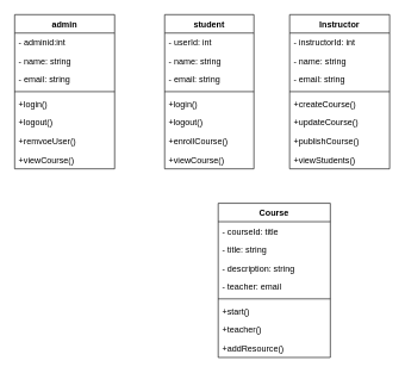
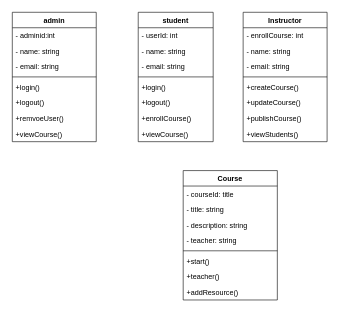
  <mxCell id="0" />
  <mxCell id="1" parent="0" />
  <mxCell id="2" value="student" style="swimlane;fontStyle=1;align=center;verticalAlign=top;childLayout=stackLayout;horizontal=1;startSize=25.775;horizontalStack=0;resizeParent=1;resizeParentMax=0;resizeLast=0;collapsible=0;marginBottom=0;" parent="1" vertex="1"><mxGeometry x="230" y="20" width="125" height="215.775" as="geometry" /></mxCell>
  <mxCell id="3" value="- userId: int" style="text;strokeColor=none;fillColor=none;align=left;verticalAlign=top;spacingLeft=4;spacingRight=4;overflow=hidden;rotatable=0;points=[[0,0.5],[1,0.5]];portConstraint=eastwest;" parent="2" vertex="1"><mxGeometry y="25.775" width="125" height="26" as="geometry" /></mxCell>
  <mxCell id="4" value="- name: string" style="text;strokeColor=none;fillColor=none;align=left;verticalAlign=top;spacingLeft=4;spacingRight=4;overflow=hidden;rotatable=0;points=[[0,0.5],[1,0.5]];portConstraint=eastwest;" parent="2" vertex="1"><mxGeometry y="51.775" width="125" height="26" as="geometry" /></mxCell>
  <mxCell id="5" value="- email: string" style="text;strokeColor=none;fillColor=none;align=left;verticalAlign=top;spacingLeft=4;spacingRight=4;overflow=hidden;rotatable=0;points=[[0,0.5],[1,0.5]];portConstraint=eastwest;" parent="2" vertex="1"><mxGeometry y="77.775" width="125" height="26" as="geometry" /></mxCell>
  <mxCell id="6" style="line;strokeWidth=1;fillColor=none;align=left;verticalAlign=middle;spacingTop=-1;spacingLeft=3;spacingRight=3;rotatable=0;labelPosition=right;points=[];portConstraint=eastwest;strokeColor=inherit;" parent="2" vertex="1"><mxGeometry y="103.775" width="125" height="8" as="geometry" /></mxCell>
  <mxCell id="7" value="+login()" style="text;strokeColor=none;fillColor=none;align=left;verticalAlign=top;spacingLeft=4;spacingRight=4;overflow=hidden;rotatable=0;points=[[0,0.5],[1,0.5]];portConstraint=eastwest;" parent="2" vertex="1"><mxGeometry y="111.775" width="125" height="26" as="geometry" /></mxCell>
  <mxCell id="8" value="+logout()" style="text;strokeColor=none;fillColor=none;align=left;verticalAlign=top;spacingLeft=4;spacingRight=4;overflow=hidden;rotatable=0;points=[[0,0.5],[1,0.5]];portConstraint=eastwest;" parent="2" vertex="1"><mxGeometry y="137.775" width="125" height="26" as="geometry" /></mxCell>
  <mxCell id="9" value="+enrollCourse()" style="text;strokeColor=none;fillColor=none;align=left;verticalAlign=top;spacingLeft=4;spacingRight=4;overflow=hidden;rotatable=0;points=[[0,0.5],[1,0.5]];portConstraint=eastwest;" parent="2" vertex="1"><mxGeometry y="163.775" width="125" height="26" as="geometry" /></mxCell>
  <mxCell id="10" value="+viewCourse()" style="text;strokeColor=none;fillColor=none;align=left;verticalAlign=top;spacingLeft=4;spacingRight=4;overflow=hidden;rotatable=0;points=[[0,0.5],[1,0.5]];portConstraint=eastwest;" parent="2" vertex="1"><mxGeometry y="189.775" width="125" height="26" as="geometry" /></mxCell>
  <mxCell id="11" value="Course" style="swimlane;fontStyle=1;align=center;verticalAlign=top;childLayout=stackLayout;horizontal=1;startSize=25.775;horizontalStack=0;resizeParent=1;resizeParentMax=0;resizeLast=0;collapsible=0;marginBottom=0;" parent="1" vertex="1"><mxGeometry x="305" y="284" width="157" height="215.775" as="geometry" /></mxCell>
  <mxCell id="12" value="- courseId: title" style="text;strokeColor=none;fillColor=none;align=left;verticalAlign=top;spacingLeft=4;spacingRight=4;overflow=hidden;rotatable=0;points=[[0,0.5],[1,0.5]];portConstraint=eastwest;" parent="11" vertex="1"><mxGeometry y="25.775" width="157" height="26" as="geometry" /></mxCell>
  <mxCell id="13" value="- title: string" style="text;strokeColor=none;fillColor=none;align=left;verticalAlign=top;spacingLeft=4;spacingRight=4;overflow=hidden;rotatable=0;points=[[0,0.5],[1,0.5]];portConstraint=eastwest;" parent="11" vertex="1"><mxGeometry y="51.775" width="157" height="26" as="geometry" /></mxCell>
  <mxCell id="14" value="- description: string" style="text;strokeColor=none;fillColor=none;align=left;verticalAlign=top;spacingLeft=4;spacingRight=4;overflow=hidden;rotatable=0;points=[[0,0.5],[1,0.5]];portConstraint=eastwest;" parent="11" vertex="1"><mxGeometry y="77.775" width="157" height="26" as="geometry" /></mxCell>
- <mxCell id="15" value="- teacher: email" style="text;strokeColor=none;fillColor=none;align=left;verticalAlign=top;spacingLeft=4;spacingRight=4;overflow=hidden;rotatable=0;points=[[0,0.5],[1,0.5]];portConstraint=eastwest;" parent="11" vertex="1"><mxGeometry y="103.775" width="157" height="26" as="geometry" /></mxCell>
+ <mxCell id="15" value="- teacher: string" style="text;strokeColor=none;fillColor=none;align=left;verticalAlign=top;spacingLeft=4;spacingRight=4;overflow=hidden;rotatable=0;points=[[0,0.5],[1,0.5]];portConstraint=eastwest;" parent="11" vertex="1"><mxGeometry y="103.775" width="157" height="26" as="geometry" /></mxCell>
  <mxCell id="16" style="line;strokeWidth=1;fillColor=none;align=left;verticalAlign=middle;spacingTop=-1;spacingLeft=3;spacingRight=3;rotatable=0;labelPosition=right;points=[];portConstraint=eastwest;strokeColor=inherit;" parent="11" vertex="1"><mxGeometry y="129.775" width="157" height="8" as="geometry" /></mxCell>
  <mxCell id="17" value="+start()" style="text;strokeColor=none;fillColor=none;align=left;verticalAlign=top;spacingLeft=4;spacingRight=4;overflow=hidden;rotatable=0;points=[[0,0.5],[1,0.5]];portConstraint=eastwest;" parent="11" vertex="1"><mxGeometry y="137.775" width="157" height="26" as="geometry" /></mxCell>
  <mxCell id="18" value="+teacher()" style="text;strokeColor=none;fillColor=none;align=left;verticalAlign=top;spacingLeft=4;spacingRight=4;overflow=hidden;rotatable=0;points=[[0,0.5],[1,0.5]];portConstraint=eastwest;" parent="11" vertex="1"><mxGeometry y="163.775" width="157" height="26" as="geometry" /></mxCell>
  <mxCell id="19" value="+addResource()" style="text;strokeColor=none;fillColor=none;align=left;verticalAlign=top;spacingLeft=4;spacingRight=4;overflow=hidden;rotatable=0;points=[[0,0.5],[1,0.5]];portConstraint=eastwest;" parent="11" vertex="1"><mxGeometry y="189.775" width="157" height="26" as="geometry" /></mxCell>
  <mxCell id="20" value="Instructor" style="swimlane;fontStyle=1;align=center;verticalAlign=top;childLayout=stackLayout;horizontal=1;startSize=25.775;horizontalStack=0;resizeParent=1;resizeParentMax=0;resizeLast=0;collapsible=0;marginBottom=0;" parent="1" vertex="1"><mxGeometry x="405" y="20" width="140" height="215.775" as="geometry" /></mxCell>
- <mxCell id="21" value="- instructorId: int" style="text;strokeColor=none;fillColor=none;align=left;verticalAlign=top;spacingLeft=4;spacingRight=4;overflow=hidden;rotatable=0;points=[[0,0.5],[1,0.5]];portConstraint=eastwest;" parent="20" vertex="1"><mxGeometry y="25.775" width="140" height="26" as="geometry" /></mxCell>
+ <mxCell id="21" value="- enrollCourse: int" style="text;strokeColor=none;fillColor=none;align=left;verticalAlign=top;spacingLeft=4;spacingRight=4;overflow=hidden;rotatable=0;points=[[0,0.5],[1,0.5]];portConstraint=eastwest;" parent="20" vertex="1"><mxGeometry y="25.775" width="140" height="26" as="geometry" /></mxCell>
  <mxCell id="22" value="- name: string" style="text;strokeColor=none;fillColor=none;align=left;verticalAlign=top;spacingLeft=4;spacingRight=4;overflow=hidden;rotatable=0;points=[[0,0.5],[1,0.5]];portConstraint=eastwest;" parent="20" vertex="1"><mxGeometry y="51.775" width="140" height="26" as="geometry" /></mxCell>
  <mxCell id="23" value="- email: string" style="text;strokeColor=none;fillColor=none;align=left;verticalAlign=top;spacingLeft=4;spacingRight=4;overflow=hidden;rotatable=0;points=[[0,0.5],[1,0.5]];portConstraint=eastwest;" parent="20" vertex="1"><mxGeometry y="77.775" width="140" height="26" as="geometry" /></mxCell>
  <mxCell id="24" style="line;strokeWidth=1;fillColor=none;align=left;verticalAlign=middle;spacingTop=-1;spacingLeft=3;spacingRight=3;rotatable=0;labelPosition=right;points=[];portConstraint=eastwest;strokeColor=inherit;" parent="20" vertex="1"><mxGeometry y="103.775" width="140" height="8" as="geometry" /></mxCell>
  <mxCell id="25" value="+createCourse()" style="text;strokeColor=none;fillColor=none;align=left;verticalAlign=top;spacingLeft=4;spacingRight=4;overflow=hidden;rotatable=0;points=[[0,0.5],[1,0.5]];portConstraint=eastwest;" parent="20" vertex="1"><mxGeometry y="111.775" width="140" height="26" as="geometry" /></mxCell>
  <mxCell id="26" value="+updateCourse()" style="text;strokeColor=none;fillColor=none;align=left;verticalAlign=top;spacingLeft=4;spacingRight=4;overflow=hidden;rotatable=0;points=[[0,0.5],[1,0.5]];portConstraint=eastwest;" parent="20" vertex="1"><mxGeometry y="137.775" width="140" height="26" as="geometry" /></mxCell>
  <mxCell id="27" value="+publishCourse()" style="text;strokeColor=none;fillColor=none;align=left;verticalAlign=top;spacingLeft=4;spacingRight=4;overflow=hidden;rotatable=0;points=[[0,0.5],[1,0.5]];portConstraint=eastwest;" parent="20" vertex="1"><mxGeometry y="163.775" width="140" height="26" as="geometry" /></mxCell>
  <mxCell id="28" value="+viewStudents()" style="text;strokeColor=none;fillColor=none;align=left;verticalAlign=top;spacingLeft=4;spacingRight=4;overflow=hidden;rotatable=0;points=[[0,0.5],[1,0.5]];portConstraint=eastwest;" parent="20" vertex="1"><mxGeometry y="189.775" width="140" height="26" as="geometry" /></mxCell>
  <mxCell id="29" value="admin" style="swimlane;fontStyle=1;align=center;verticalAlign=top;childLayout=stackLayout;horizontal=1;startSize=25.775;horizontalStack=0;resizeParent=1;resizeParentMax=0;resizeLast=0;collapsible=0;marginBottom=0;" vertex="1" parent="1"><mxGeometry x="20" y="20" width="140" height="215.775" as="geometry" /></mxCell>
  <mxCell id="30" value="- adminid:int" style="text;strokeColor=none;fillColor=none;align=left;verticalAlign=top;spacingLeft=4;spacingRight=4;overflow=hidden;rotatable=0;points=[[0,0.5],[1,0.5]];portConstraint=eastwest;" vertex="1" parent="29"><mxGeometry y="25.775" width="140" height="26" as="geometry" /></mxCell>
  <mxCell id="31" value="- name: string" style="text;strokeColor=none;fillColor=none;align=left;verticalAlign=top;spacingLeft=4;spacingRight=4;overflow=hidden;rotatable=0;points=[[0,0.5],[1,0.5]];portConstraint=eastwest;" vertex="1" parent="29"><mxGeometry y="51.775" width="140" height="26" as="geometry" /></mxCell>
  <mxCell id="32" value="- email: string" style="text;strokeColor=none;fillColor=none;align=left;verticalAlign=top;spacingLeft=4;spacingRight=4;overflow=hidden;rotatable=0;points=[[0,0.5],[1,0.5]];portConstraint=eastwest;" vertex="1" parent="29"><mxGeometry y="77.775" width="140" height="26" as="geometry" /></mxCell>
  <mxCell id="33" style="line;strokeWidth=1;fillColor=none;align=left;verticalAlign=middle;spacingTop=-1;spacingLeft=3;spacingRight=3;rotatable=0;labelPosition=right;points=[];portConstraint=eastwest;strokeColor=inherit;" vertex="1" parent="29"><mxGeometry y="103.775" width="140" height="8" as="geometry" /></mxCell>
  <mxCell id="34" value="+login()" style="text;strokeColor=none;fillColor=none;align=left;verticalAlign=top;spacingLeft=4;spacingRight=4;overflow=hidden;rotatable=0;points=[[0,0.5],[1,0.5]];portConstraint=eastwest;" vertex="1" parent="29"><mxGeometry y="111.775" width="140" height="26" as="geometry" /></mxCell>
  <mxCell id="35" value="+logout()" style="text;strokeColor=none;fillColor=none;align=left;verticalAlign=top;spacingLeft=4;spacingRight=4;overflow=hidden;rotatable=0;points=[[0,0.5],[1,0.5]];portConstraint=eastwest;" vertex="1" parent="29"><mxGeometry y="137.775" width="140" height="26" as="geometry" /></mxCell>
  <mxCell id="36" value="+remvoeUser()" style="text;strokeColor=none;fillColor=none;align=left;verticalAlign=top;spacingLeft=4;spacingRight=4;overflow=hidden;rotatable=0;points=[[0,0.5],[1,0.5]];portConstraint=eastwest;" vertex="1" parent="29"><mxGeometry y="163.775" width="140" height="26" as="geometry" /></mxCell>
  <mxCell id="37" value="+viewCourse()" style="text;strokeColor=none;fillColor=none;align=left;verticalAlign=top;spacingLeft=4;spacingRight=4;overflow=hidden;rotatable=0;points=[[0,0.5],[1,0.5]];portConstraint=eastwest;" vertex="1" parent="29"><mxGeometry y="189.775" width="140" height="26" as="geometry" /></mxCell>
